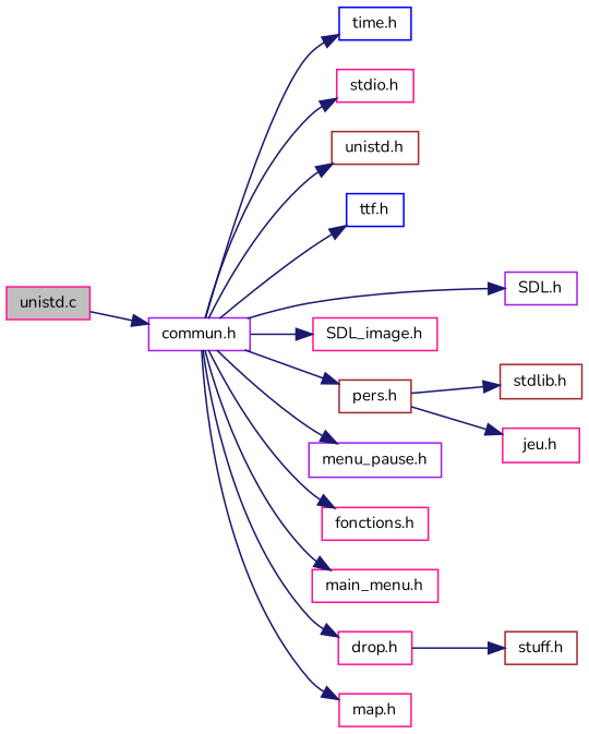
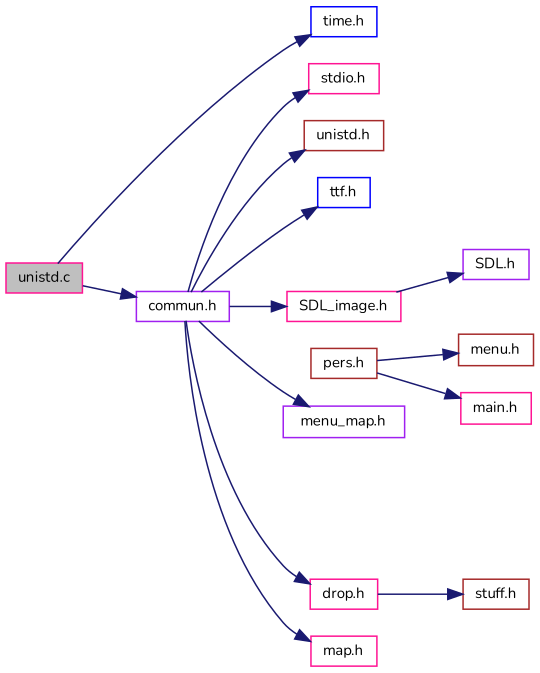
  digraph {
    fontname=Nunito
    rankdir=LR
    node [color=deeppink fillcolor=white fontname=Nunito fontsize=10 shape=record style=filled]
    edge [color=midnightblue fontname=Nunito fontsize=10 labelfontname=Helvetica labelfontsize=10 style=solid]
    n1 [fillcolor=grey75 fontcolor=black height=0.2 label="unistd.c" width=0.4]
    n2 [color=purple height=0.2 label="commun.h" width=0.4]
    n3 [height=0.2 label="stdio.h" width=0.4]
    n4 [color=brown height=0.2 label="unistd.h" width=0.4]
    n5 [color=blue height=0.2 label="ttf.h" width=0.4]
    n6 [color=blue height=0.2 label="time.h" width=0.4]
    n7 [color=purple height=0.2 label="SDL.h" width=0.4]
    n8 [height=0.2 label="SDL_image.h" width=0.4]
    n9 [color=brown height=0.2 label="pers.h" width=0.4]
-   n10 [color=purple height=0.2 label="menu_pause.h" width=0.4]
-   n11 [height=0.2 label="fonctions.h" width=0.4]
-   n12 [height=0.2 label="main_menu.h" width=0.4]
+   n10 [color=purple height=0.2 label="menu_map.h" width=0.4]
    n13 [height=0.2 label="drop.h" width=0.4]
    n14 [height=0.2 label="map.h" width=0.4]
-   n15 [color=brown height=0.2 label="stdlib.h" width=0.4]
-   n16 [height=0.2 label="jeu.h" width=0.4]
+   n15 [color=brown height=0.2 label="menu.h" width=0.4]
+   n16 [height=0.2 label="main.h" width=0.4]
    n17 [color=brown height=0.2 label="stuff.h" width=0.4]
    n1 -> n2
    n2 -> n3
    n2 -> n4
    n2 -> n5
-   n2 -> n6
-   n2 -> n7
+   n1 -> n6
+   n8 -> n7
    n2 -> n8
-   n2 -> n9
    n2 -> n10
-   n2 -> n11
-   n2 -> n12
    n2 -> n13
    n2 -> n14
    n9 -> n15
    n9 -> n16
    n13 -> n17
  }
